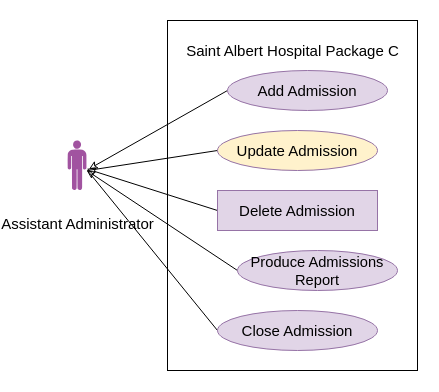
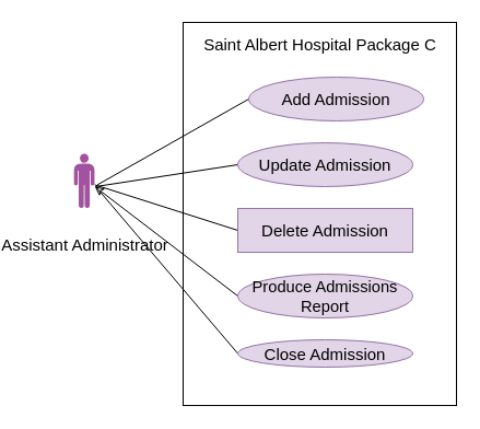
  <mxCell id="0" />
  <mxCell id="1" parent="0" />
  <mxCell id="2" value="&lt;span style=&quot;background-color: rgb(255 , 255 , 255) ; font-size: 15px&quot;&gt;&lt;br&gt;Assistant Administrator&lt;/span&gt;" style="verticalLabelPosition=bottom;html=1;fillColor=#A153A0;verticalAlign=top;align=center;pointerEvents=1;shape=mxgraph.cisco_safe.design.actor_2;fontSize=15;" vertex="1" parent="1"><mxGeometry x="20" y="140" width="19" height="50" as="geometry" /></mxCell>
  <mxCell id="3" value="" style="whiteSpace=wrap;html=1;" vertex="1" parent="1"><mxGeometry x="120" y="20" width="250" height="350" as="geometry" /></mxCell>
- <mxCell id="4" style="rounded=0;orthogonalLoop=1;jettySize=auto;html=1;exitX=0;exitY=0.5;exitDx=0;exitDy=0;entryX=1.137;entryY=0.568;entryDx=0;entryDy=0;entryPerimeter=0;fontSize=15;endArrow=classic;endFill=0;" edge="1" parent="1" source="5" target="2"><mxGeometry relative="1" as="geometry" /></mxCell>
+ <mxCell id="4" style="rounded=0;orthogonalLoop=1;jettySize=auto;html=1;exitX=0;exitY=0.5;exitDx=0;exitDy=0;entryX=1.137;entryY=0.568;entryDx=0;entryDy=0;entryPerimeter=0;fontSize=15;endArrow=none;endFill=0;" edge="1" parent="1" source="5" target="2"><mxGeometry relative="1" as="geometry" /></mxCell>
  <mxCell id="5" value="Add Admission" style="ellipse;whiteSpace=wrap;html=1;fontSize=15;fillColor=#e1d5e7;strokeColor=#9673a6;" vertex="1" parent="1"><mxGeometry x="180" y="70" width="160" height="40" as="geometry" /></mxCell>
  <mxCell id="6" style="edgeStyle=none;rounded=0;orthogonalLoop=1;jettySize=auto;html=1;exitX=0;exitY=0.5;exitDx=0;exitDy=0;endArrow=none;endFill=0;fontSize=15;" edge="1" parent="1" source="7"><mxGeometry relative="1" as="geometry"><mxPoint x="40" y="170" as="targetPoint" /></mxGeometry></mxCell>
- <mxCell id="7" value="Update Admission" style="ellipse;whiteSpace=wrap;html=1;fontSize=15;fillColor=#fff2cc;strokeColor=#9673a6;" vertex="1" parent="1"><mxGeometry x="170" y="130" width="160" height="40" as="geometry" /></mxCell>
- <mxCell id="8" style="edgeStyle=none;rounded=0;orthogonalLoop=1;jettySize=auto;html=1;exitX=0;exitY=0.5;exitDx=0;exitDy=0;endArrow=block;endFill=0;fontSize=15;entryX=1.011;entryY=0.568;entryDx=0;entryDy=0;entryPerimeter=0;" edge="1" parent="1" source="9" target="2"><mxGeometry relative="1" as="geometry"><mxPoint x="50" y="170" as="targetPoint" /></mxGeometry></mxCell>
+ <mxCell id="7" value="Update Admission" style="ellipse;whiteSpace=wrap;html=1;fontSize=15;fillColor=#e1d5e7;strokeColor=#9673a6;" vertex="1" parent="1"><mxGeometry x="170" y="130" width="160" height="40" as="geometry" /></mxCell>
+ <mxCell id="8" style="edgeStyle=none;rounded=0;orthogonalLoop=1;jettySize=auto;html=1;exitX=0;exitY=0.5;exitDx=0;exitDy=0;endArrow=none;endFill=0;fontSize=15;entryX=1.011;entryY=0.568;entryDx=0;entryDy=0;entryPerimeter=0;" edge="1" parent="1" source="9" target="2"><mxGeometry relative="1" as="geometry"><mxPoint x="50" y="170" as="targetPoint" /></mxGeometry></mxCell>
  <mxCell id="9" value="Delete Admission" style="whiteSpace=wrap;html=1;fontSize=15;fillColor=#e1d5e7;strokeColor=#9673a6;rounded=0;" vertex="1" parent="1"><mxGeometry x="170" y="190" width="160" height="40" as="geometry" /></mxCell>
  <mxCell id="10" style="edgeStyle=none;rounded=0;orthogonalLoop=1;jettySize=auto;html=1;exitX=0;exitY=0.5;exitDx=0;exitDy=0;endArrow=classic;endFill=0;fontSize=15;entryX=1.011;entryY=0.6;entryDx=0;entryDy=0;entryPerimeter=0;" edge="1" parent="1" source="11" target="2"><mxGeometry relative="1" as="geometry"><mxPoint x="50" y="170" as="targetPoint" /></mxGeometry></mxCell>
- <mxCell id="11" value="&lt;span style=&quot;font-size: 11.0pt ; line-height: 107% ; font-family: &amp;#34;arial&amp;#34; , sans-serif&quot;&gt;Produce Admissions Report&lt;/span&gt;" style="ellipse;whiteSpace=wrap;html=1;fontSize=15;fillColor=#e1d5e7;strokeColor=#9673a6;" vertex="1" parent="1"><mxGeometry x="190" y="250" width="160" height="40" as="geometry" /></mxCell>
+ <mxCell id="11" value="&lt;span style=&quot;font-size: 11.0pt ; line-height: 107% ; font-family: &amp;#34;arial&amp;#34; , sans-serif&quot;&gt;Produce Admissions Report&lt;/span&gt;" style="ellipse;whiteSpace=wrap;html=1;fontSize=15;fillColor=#e1d5e7;strokeColor=#9673a6;" vertex="1" parent="1"><mxGeometry x="170" y="250" width="160" height="40" as="geometry" /></mxCell>
  <mxCell id="12" style="edgeStyle=none;rounded=0;orthogonalLoop=1;jettySize=auto;html=1;exitX=0;exitY=0.5;exitDx=0;exitDy=0;endArrow=none;endFill=0;fontSize=15;" edge="1" parent="1" source="13"><mxGeometry relative="1" as="geometry"><mxPoint x="40" y="170" as="targetPoint" /></mxGeometry></mxCell>
- <mxCell id="13" value="Close Admission" style="ellipse;whiteSpace=wrap;html=1;fontSize=15;fillColor=#e1d5e7;strokeColor=#9673a6;" vertex="1" parent="1"><mxGeometry x="170" y="310" width="160" height="40" as="geometry" /></mxCell>
- <mxCell id="14" value="Saint Albert Hospital Package C" style="text;html=1;resizable=0;autosize=1;align=center;verticalAlign=middle;points=[];fillColor=none;strokeColor=none;rounded=0;fontSize=15;" vertex="1" parent="1"><mxGeometry x="130" y="40" width="230" height="20" as="geometry" /></mxCell>
+ <mxCell id="13" value="Close Admission" style="ellipse;whiteSpace=wrap;html=1;fontSize=15;fillColor=#e1d5e7;strokeColor=#9673a6;" vertex="1" parent="1"><mxGeometry x="170" y="310" width="160" height="25" as="geometry" /></mxCell>
+ <mxCell id="14" value="Saint Albert Hospital Package C" style="text;html=1;resizable=0;autosize=1;align=center;verticalAlign=middle;points=[];fillColor=none;strokeColor=none;rounded=0;fontSize=15;" vertex="1" parent="1"><mxGeometry x="130" y="30" width="230" height="20" as="geometry" /></mxCell>
